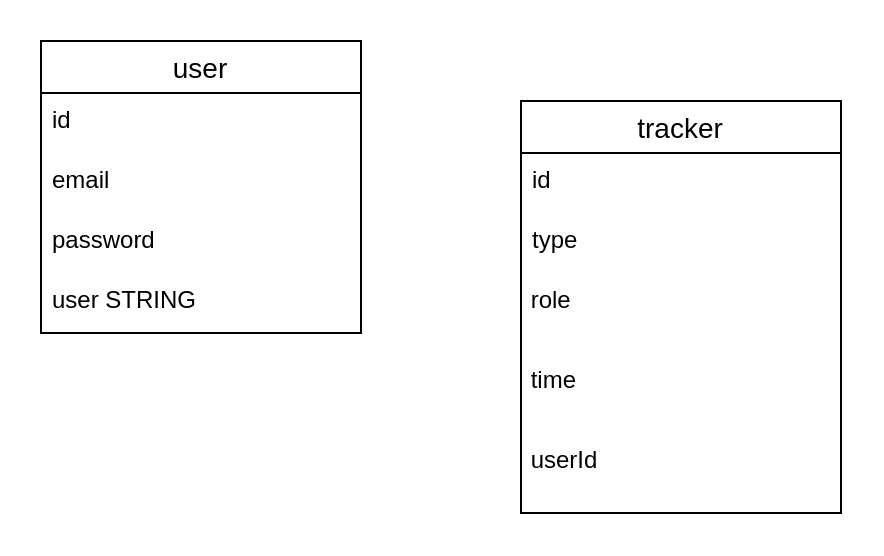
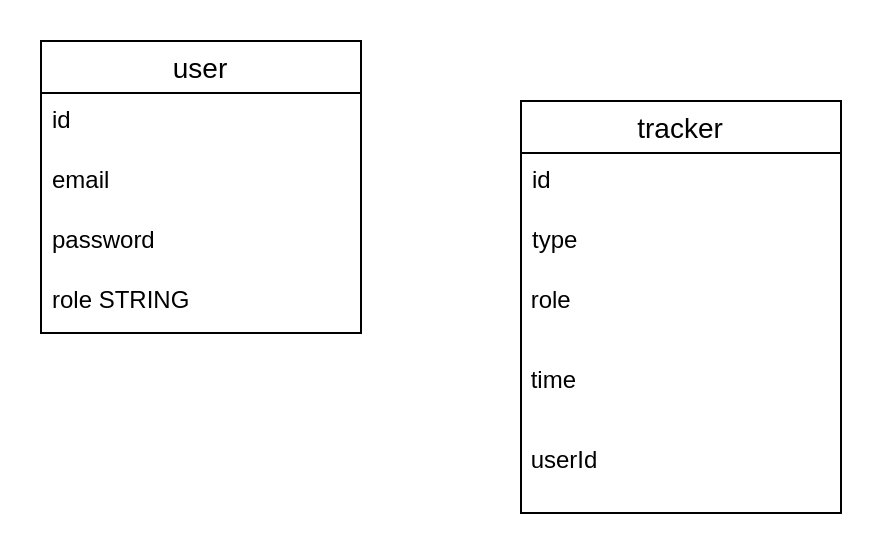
  <mxCell id="0" />
  <mxCell id="1" parent="0" />
  <mxCell id="2" value="user" style="swimlane;fontStyle=0;childLayout=stackLayout;horizontal=1;startSize=26;horizontalStack=0;resizeParent=1;resizeParentMax=0;resizeLast=0;collapsible=1;marginBottom=0;align=center;fontSize=14;" vertex="1" parent="1"><mxGeometry x="20" y="20" width="160" height="146" as="geometry" /></mxCell>
  <mxCell id="3" value="id" style="text;strokeColor=none;fillColor=none;spacingLeft=4;spacingRight=4;overflow=hidden;rotatable=0;points=[[0,0.5],[1,0.5]];portConstraint=eastwest;fontSize=12;" vertex="1" parent="2"><mxGeometry y="26" width="160" height="30" as="geometry" /></mxCell>
  <mxCell id="4" value="email" style="text;strokeColor=none;fillColor=none;spacingLeft=4;spacingRight=4;overflow=hidden;rotatable=0;points=[[0,0.5],[1,0.5]];portConstraint=eastwest;fontSize=12;" vertex="1" parent="2"><mxGeometry y="56" width="160" height="30" as="geometry" /></mxCell>
  <mxCell id="5" value="password" style="text;strokeColor=none;fillColor=none;spacingLeft=4;spacingRight=4;overflow=hidden;rotatable=0;points=[[0,0.5],[1,0.5]];portConstraint=eastwest;fontSize=12;" vertex="1" parent="2"><mxGeometry y="86" width="160" height="30" as="geometry" /></mxCell>
- <mxCell id="6" value="user STRING" style="text;strokeColor=none;fillColor=none;spacingLeft=4;spacingRight=4;overflow=hidden;rotatable=0;points=[[0,0.5],[1,0.5]];portConstraint=eastwest;fontSize=12;" vertex="1" parent="2"><mxGeometry y="116" width="160" height="30" as="geometry" /></mxCell>
+ <mxCell id="6" value="role STRING" style="text;strokeColor=none;fillColor=none;spacingLeft=4;spacingRight=4;overflow=hidden;rotatable=0;points=[[0,0.5],[1,0.5]];portConstraint=eastwest;fontSize=12;" vertex="1" parent="2"><mxGeometry y="116" width="160" height="30" as="geometry" /></mxCell>
  <mxCell id="7" value="tracker" style="swimlane;fontStyle=0;childLayout=stackLayout;horizontal=1;startSize=26;horizontalStack=0;resizeParent=1;resizeParentMax=0;resizeLast=0;collapsible=1;marginBottom=0;align=center;fontSize=14;" vertex="1" parent="1"><mxGeometry x="260" y="50" width="160" height="206" as="geometry" /></mxCell>
  <mxCell id="8" value="id" style="text;strokeColor=none;fillColor=none;spacingLeft=4;spacingRight=4;overflow=hidden;rotatable=0;points=[[0,0.5],[1,0.5]];portConstraint=eastwest;fontSize=12;" vertex="1" parent="7"><mxGeometry y="26" width="160" height="30" as="geometry" /></mxCell>
  <mxCell id="9" value="type" style="text;strokeColor=none;fillColor=none;spacingLeft=4;spacingRight=4;overflow=hidden;rotatable=0;points=[[0,0.5],[1,0.5]];portConstraint=eastwest;fontSize=12;" vertex="1" parent="7"><mxGeometry y="56" width="160" height="30" as="geometry" /></mxCell>
  <mxCell id="10" value="&amp;nbsp;role" style="text;whiteSpace=wrap;html=1;" vertex="1" parent="7"><mxGeometry y="86" width="160" height="40" as="geometry" /></mxCell>
  <mxCell id="11" value="&amp;nbsp;time" style="text;whiteSpace=wrap;html=1;" vertex="1" parent="7"><mxGeometry y="126" width="160" height="40" as="geometry" /></mxCell>
  <mxCell id="12" value="&amp;nbsp;userId" style="text;whiteSpace=wrap;html=1;" vertex="1" parent="7"><mxGeometry y="166" width="160" height="40" as="geometry" /></mxCell>
